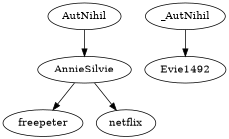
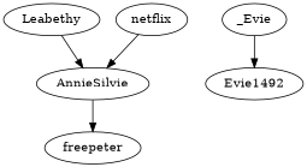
  strict digraph {
-   Leabethy [label=AutNihil]
+   Leabethy
    AnnieSilvie
    freepeter
    netflix
-   _AutNihil
+   _AutNihil [label=_Evie]
    Evie1492
    Leabethy -> AnnieSilvie
    AnnieSilvie -> freepeter
-   AnnieSilvie -> netflix
+   netflix -> AnnieSilvie
    _AutNihil -> Evie1492
  }
